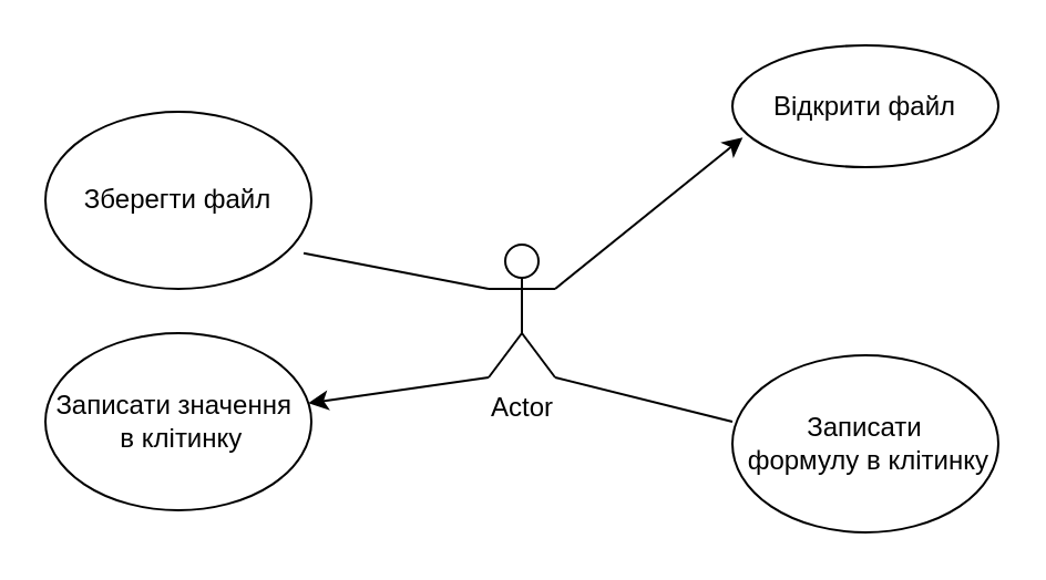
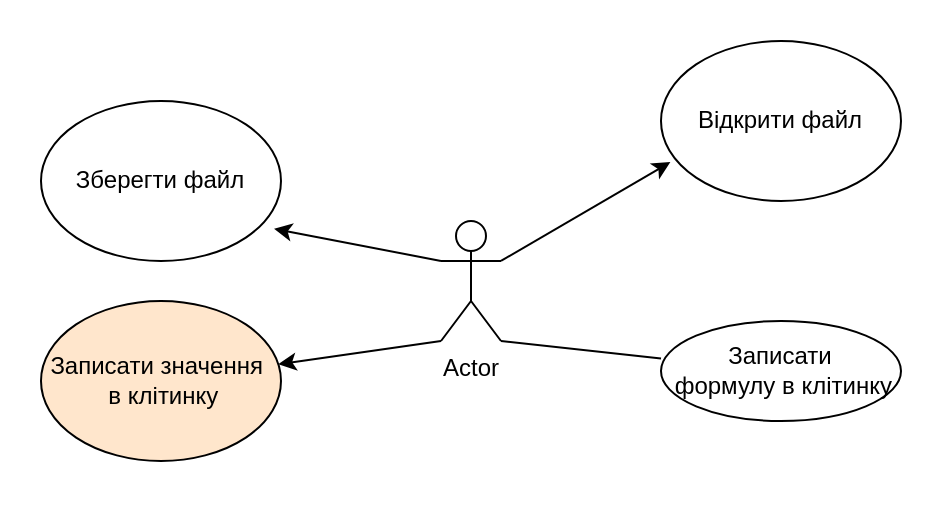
  <mxCell id="0" />
  <mxCell id="1" parent="0" />
  <mxCell id="2" value="Actor" style="shape=umlActor;verticalLabelPosition=bottom;labelBackgroundColor=#ffffff;verticalAlign=top;html=1;outlineConnect=0;" vertex="1" parent="1"><mxGeometry x="220" y="110" width="30" height="60" as="geometry" /></mxCell>
  <mxCell id="3" value="Зберегти файл&lt;br&gt;" style="ellipse;whiteSpace=wrap;html=1;" vertex="1" parent="1"><mxGeometry x="20" y="50" width="120" height="80" as="geometry" /></mxCell>
- <mxCell id="4" value="Відкрити файл&lt;br&gt;" style="ellipse;whiteSpace=wrap;html=1;" vertex="1" parent="1"><mxGeometry x="330" y="20" width="120" height="55" as="geometry" /></mxCell>
- <mxCell id="5" value="Записати значення&amp;nbsp;&lt;br&gt;&amp;nbsp;в клітинку" style="ellipse;whiteSpace=wrap;html=1;" vertex="1" parent="1"><mxGeometry x="20" y="150" width="120" height="80" as="geometry" /></mxCell>
- <mxCell id="6" value="Записати&lt;br&gt;&amp;nbsp;формулу в клітинку" style="ellipse;whiteSpace=wrap;html=1;" vertex="1" parent="1"><mxGeometry x="330" y="160" width="120" height="80" as="geometry" /></mxCell>
+ <mxCell id="4" value="Відкрити файл&lt;br&gt;" style="ellipse;whiteSpace=wrap;html=1;" vertex="1" parent="1"><mxGeometry x="330" y="20" width="120" height="80" as="geometry" /></mxCell>
+ <mxCell id="5" value="Записати значення&amp;nbsp;&lt;br&gt;&amp;nbsp;в клітинку" style="ellipse;whiteSpace=wrap;html=1;fillColor=#ffe6cc;" vertex="1" parent="1"><mxGeometry x="20" y="150" width="120" height="80" as="geometry" /></mxCell>
+ <mxCell id="6" value="Записати&lt;br&gt;&amp;nbsp;формулу в клітинку" style="ellipse;whiteSpace=wrap;html=1;" vertex="1" parent="1"><mxGeometry x="330" y="160" width="120" height="50" as="geometry" /></mxCell>
  <mxCell id="7" value="" style="endArrow=classic;html=1;entryX=0.039;entryY=0.757;entryDx=0;entryDy=0;entryPerimeter=0;exitX=1;exitY=0.333;exitDx=0;exitDy=0;exitPerimeter=0;" edge="1" parent="1" source="2" target="4"><mxGeometry width="50" height="50" relative="1" as="geometry"><mxPoint x="20" y="310" as="sourcePoint" /><mxPoint x="70" y="260" as="targetPoint" /></mxGeometry></mxCell>
- <mxCell id="8" value="" style="endArrow=none;html=1;entryX=0.971;entryY=0.799;entryDx=0;entryDy=0;entryPerimeter=0;exitX=0;exitY=0.333;exitDx=0;exitDy=0;exitPerimeter=0;" edge="1" parent="1" source="2" target="3"><mxGeometry width="50" height="50" relative="1" as="geometry"><mxPoint x="140" y="150" as="sourcePoint" /><mxPoint x="224.68" y="100.56" as="targetPoint" /></mxGeometry></mxCell>
+ <mxCell id="8" value="" style="endArrow=classic;html=1;entryX=0.971;entryY=0.799;entryDx=0;entryDy=0;entryPerimeter=0;exitX=0;exitY=0.333;exitDx=0;exitDy=0;exitPerimeter=0;" edge="1" parent="1" source="2" target="3"><mxGeometry width="50" height="50" relative="1" as="geometry"><mxPoint x="140" y="150" as="sourcePoint" /><mxPoint x="224.68" y="100.56" as="targetPoint" /></mxGeometry></mxCell>
  <mxCell id="9" value="" style="endArrow=none;html=1;entryX=0;entryY=0.375;entryDx=0;entryDy=0;entryPerimeter=0;exitX=1;exitY=1;exitDx=0;exitDy=0;exitPerimeter=0;" edge="1" parent="1" source="2" target="6"><mxGeometry width="50" height="50" relative="1" as="geometry"><mxPoint x="210" y="254.5" as="sourcePoint" /><mxPoint x="294.68" y="205.06" as="targetPoint" /></mxGeometry></mxCell>
  <mxCell id="10" value="" style="endArrow=classic;html=1;" edge="1" parent="1" target="5"><mxGeometry width="50" height="50" relative="1" as="geometry"><mxPoint x="220" y="170" as="sourcePoint" /><mxPoint x="150" y="180" as="targetPoint" /></mxGeometry></mxCell>
